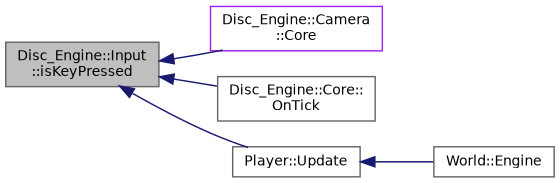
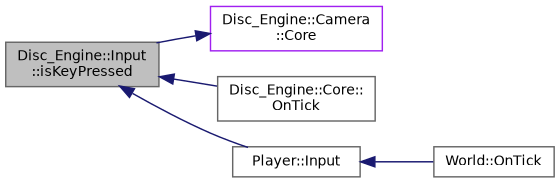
  digraph {
    rankdir=LR
    node [color=gray40 fillcolor=white fontname=Helvetica fontsize=10 shape=record style=filled]
    edge [color=midnightblue dir=back fontname=Helvetica fontsize=10 labelfontname=Helvetica labelfontsize=10 style=solid]
    n1 [fillcolor=grey75 fontcolor=black height=0.2 label="Disc_Engine::Input\l::isKeyPressed" width=0.4]
    n2 [color=purple height=0.2 label="Disc_Engine::Camera\l::Core" width=0.4]
    n3 [height=0.2 label="Disc_Engine::Core::\lOnTick" width=0.4]
-   n4 [height=0.2 label="Player::Update" width=0.4]
-   n5 [height=0.2 label="World::Engine" width=0.4]
-   n1 -> n2
+   n4 [height=0.2 label="Player::Input" width=0.4]
+   n5 [height=0.2 label="World::OnTick" width=0.4]
+   n2 -> n1
    n1 -> n3
    n1 -> n4
    n4 -> n5
  }
